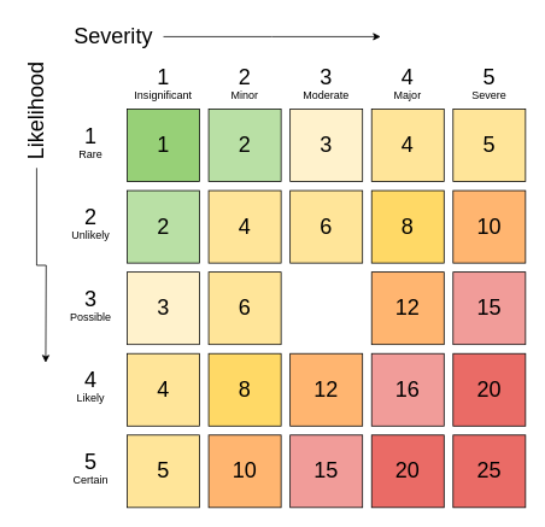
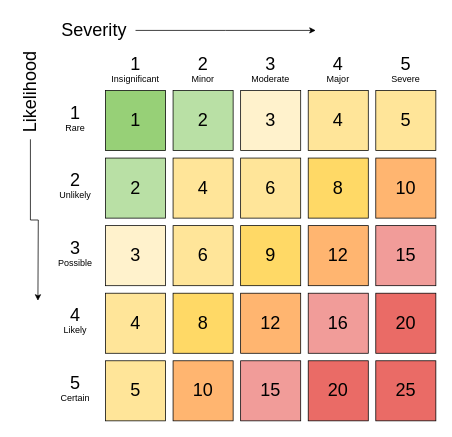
  <mxCell id="0" />
  <mxCell id="1" parent="0" />
  <mxCell id="2" value="1" style="whiteSpace=wrap;html=1;aspect=fixed;fontSize=24;fillColor=#97D077;" vertex="1" parent="1"><mxGeometry x="140" y="120" width="80" height="80" as="geometry" /></mxCell>
  <mxCell id="3" value="2" style="whiteSpace=wrap;html=1;aspect=fixed;fontSize=24;fillColor=#B9E0A5;" vertex="1" parent="1"><mxGeometry x="230" y="120" width="80" height="80" as="geometry" /></mxCell>
  <mxCell id="4" value="3" style="whiteSpace=wrap;html=1;aspect=fixed;fontSize=24;fillColor=#FFF2CC;" vertex="1" parent="1"><mxGeometry x="320" y="120" width="80" height="80" as="geometry" /></mxCell>
  <mxCell id="5" value="4" style="whiteSpace=wrap;html=1;aspect=fixed;fontSize=24;fillColor=#FFE599;" vertex="1" parent="1"><mxGeometry x="410" y="120" width="80" height="80" as="geometry" /></mxCell>
  <mxCell id="6" value="5" style="whiteSpace=wrap;html=1;aspect=fixed;fontSize=24;fillColor=#FFE599;" vertex="1" parent="1"><mxGeometry x="500" y="120" width="80" height="80" as="geometry" /></mxCell>
  <mxCell id="7" value="2" style="whiteSpace=wrap;html=1;aspect=fixed;fontSize=24;fillColor=#B9E0A5;" vertex="1" parent="1"><mxGeometry x="140" y="210" width="80" height="80" as="geometry" /></mxCell>
  <mxCell id="8" value="4" style="whiteSpace=wrap;html=1;aspect=fixed;fontSize=24;fillColor=#FFE599;" vertex="1" parent="1"><mxGeometry x="230" y="210" width="80" height="80" as="geometry" /></mxCell>
  <mxCell id="9" value="6" style="whiteSpace=wrap;html=1;aspect=fixed;fontSize=24;fillColor=#FFE599;" vertex="1" parent="1"><mxGeometry x="320" y="210" width="80" height="80" as="geometry" /></mxCell>
  <mxCell id="10" value="8" style="whiteSpace=wrap;html=1;aspect=fixed;fontSize=24;fillColor=#FFD966;" vertex="1" parent="1"><mxGeometry x="410" y="210" width="80" height="80" as="geometry" /></mxCell>
  <mxCell id="11" value="10" style="whiteSpace=wrap;html=1;aspect=fixed;fontSize=24;fillColor=#FFB570;" vertex="1" parent="1"><mxGeometry x="500" y="210" width="80" height="80" as="geometry" /></mxCell>
  <mxCell id="12" value="3" style="whiteSpace=wrap;html=1;aspect=fixed;fontSize=24;fillColor=#FFF2CC;" vertex="1" parent="1"><mxGeometry x="140" y="300" width="80" height="80" as="geometry" /></mxCell>
  <mxCell id="13" value="6" style="whiteSpace=wrap;html=1;aspect=fixed;fontSize=24;fillColor=#FFE599;" vertex="1" parent="1"><mxGeometry x="230" y="300" width="80" height="80" as="geometry" /></mxCell>
+ <mxCell id="14" value="9" style="whiteSpace=wrap;html=1;aspect=fixed;fontSize=24;fillColor=#FFD966;" vertex="1" parent="1"><mxGeometry x="320" y="300" width="80" height="80" as="geometry" /></mxCell>
  <mxCell id="15" value="12" style="whiteSpace=wrap;html=1;aspect=fixed;fontSize=24;fillColor=#FFB570;" vertex="1" parent="1"><mxGeometry x="410" y="300" width="80" height="80" as="geometry" /></mxCell>
  <mxCell id="16" value="15" style="whiteSpace=wrap;html=1;aspect=fixed;fontSize=24;fillColor=#F19C99;" vertex="1" parent="1"><mxGeometry x="500" y="300" width="80" height="80" as="geometry" /></mxCell>
  <mxCell id="17" value="4" style="whiteSpace=wrap;html=1;aspect=fixed;fontSize=24;fillColor=#FFE599;" vertex="1" parent="1"><mxGeometry x="140" y="390" width="80" height="80" as="geometry" /></mxCell>
  <mxCell id="18" value="8" style="whiteSpace=wrap;html=1;aspect=fixed;fontSize=24;fillColor=#FFD966;" vertex="1" parent="1"><mxGeometry x="230" y="390" width="80" height="80" as="geometry" /></mxCell>
  <mxCell id="19" value="12" style="whiteSpace=wrap;html=1;aspect=fixed;fontSize=24;fillColor=#FFB570;" vertex="1" parent="1"><mxGeometry x="320" y="390" width="80" height="80" as="geometry" /></mxCell>
  <mxCell id="20" value="16" style="whiteSpace=wrap;html=1;aspect=fixed;fontSize=24;fillColor=#F19C99;" vertex="1" parent="1"><mxGeometry x="410" y="390" width="80" height="80" as="geometry" /></mxCell>
  <mxCell id="21" value="20" style="whiteSpace=wrap;html=1;aspect=fixed;fontSize=24;fillColor=#EA6B66;" vertex="1" parent="1"><mxGeometry x="500" y="390" width="80" height="80" as="geometry" /></mxCell>
  <mxCell id="22" value="5" style="whiteSpace=wrap;html=1;aspect=fixed;fontSize=24;fillColor=#FFE599;" vertex="1" parent="1"><mxGeometry x="140" y="480" width="80" height="80" as="geometry" /></mxCell>
  <mxCell id="23" value="10" style="whiteSpace=wrap;html=1;aspect=fixed;fontSize=24;fillColor=#FFB570;" vertex="1" parent="1"><mxGeometry x="230" y="480" width="80" height="80" as="geometry" /></mxCell>
  <mxCell id="24" value="15" style="whiteSpace=wrap;html=1;aspect=fixed;fontSize=24;fillColor=#F19C99;" vertex="1" parent="1"><mxGeometry x="320" y="480" width="80" height="80" as="geometry" /></mxCell>
  <mxCell id="25" value="20" style="whiteSpace=wrap;html=1;aspect=fixed;fontSize=24;fillColor=#EA6B66;" vertex="1" parent="1"><mxGeometry x="410" y="480" width="80" height="80" as="geometry" /></mxCell>
  <mxCell id="26" value="25" style="whiteSpace=wrap;html=1;aspect=fixed;fontSize=24;fillColor=#ea6b66;" vertex="1" parent="1"><mxGeometry x="500" y="480" width="80" height="80" as="geometry" /></mxCell>
  <mxCell id="27" style="edgeStyle=orthogonalEdgeStyle;rounded=0;orthogonalLoop=1;jettySize=auto;html=1;" edge="1" parent="1" source="28"><mxGeometry relative="1" as="geometry"><mxPoint x="420" y="40" as="targetPoint" /></mxGeometry></mxCell>
  <mxCell id="28" value="&lt;font style=&quot;font-size: 24px;&quot;&gt;Severity&lt;/font&gt;" style="text;html=1;align=center;verticalAlign=middle;whiteSpace=wrap;rounded=0;" vertex="1" parent="1"><mxGeometry x="70" y="20" width="110" height="40" as="geometry" /></mxCell>
  <mxCell id="29" style="edgeStyle=orthogonalEdgeStyle;rounded=0;orthogonalLoop=1;jettySize=auto;html=1;" edge="1" parent="1" source="30"><mxGeometry relative="1" as="geometry"><mxPoint x="50" y="400" as="targetPoint" /></mxGeometry></mxCell>
  <mxCell id="30" value="&lt;font style=&quot;font-size: 24px;&quot;&gt;Likelihood&lt;/font&gt;" style="text;html=1;align=center;verticalAlign=middle;whiteSpace=wrap;rounded=0;horizontal=0;" vertex="1" parent="1"><mxGeometry x="20" y="60" width="40" height="125" as="geometry" /></mxCell>
  <mxCell id="31" value="1" style="text;html=1;align=center;verticalAlign=middle;whiteSpace=wrap;rounded=0;fontSize=24;" vertex="1" parent="1"><mxGeometry x="150" y="70" width="60" height="30" as="geometry" /></mxCell>
  <mxCell id="32" value="2" style="text;html=1;align=center;verticalAlign=middle;whiteSpace=wrap;rounded=0;fontSize=24;" vertex="1" parent="1"><mxGeometry x="240" y="70" width="60" height="30" as="geometry" /></mxCell>
  <mxCell id="33" value="Insignificant" style="text;html=1;align=center;verticalAlign=middle;whiteSpace=wrap;rounded=0;" vertex="1" parent="1"><mxGeometry x="150" y="90" width="60" height="30" as="geometry" /></mxCell>
  <mxCell id="34" value="Minor" style="text;html=1;align=center;verticalAlign=middle;whiteSpace=wrap;rounded=0;" vertex="1" parent="1"><mxGeometry x="240" y="90" width="60" height="30" as="geometry" /></mxCell>
  <mxCell id="35" value="3" style="text;html=1;align=center;verticalAlign=middle;whiteSpace=wrap;rounded=0;fontSize=24;" vertex="1" parent="1"><mxGeometry x="330" y="70" width="60" height="30" as="geometry" /></mxCell>
  <mxCell id="36" value="Moderate" style="text;html=1;align=center;verticalAlign=middle;whiteSpace=wrap;rounded=0;" vertex="1" parent="1"><mxGeometry x="330" y="90" width="60" height="30" as="geometry" /></mxCell>
  <mxCell id="37" value="4" style="text;html=1;align=center;verticalAlign=middle;whiteSpace=wrap;rounded=0;fontSize=24;" vertex="1" parent="1"><mxGeometry x="420" y="70" width="60" height="30" as="geometry" /></mxCell>
  <mxCell id="38" value="Major" style="text;html=1;align=center;verticalAlign=middle;whiteSpace=wrap;rounded=0;" vertex="1" parent="1"><mxGeometry x="420" y="90" width="60" height="30" as="geometry" /></mxCell>
  <mxCell id="39" value="5" style="text;html=1;align=center;verticalAlign=middle;whiteSpace=wrap;rounded=0;fontSize=24;" vertex="1" parent="1"><mxGeometry x="510" y="70" width="60" height="30" as="geometry" /></mxCell>
  <mxCell id="40" value="Severe" style="text;html=1;align=center;verticalAlign=middle;whiteSpace=wrap;rounded=0;" vertex="1" parent="1"><mxGeometry x="510" y="90" width="60" height="30" as="geometry" /></mxCell>
  <mxCell id="41" value="1" style="text;html=1;align=center;verticalAlign=middle;whiteSpace=wrap;rounded=0;fontSize=24;" vertex="1" parent="1"><mxGeometry x="70" y="135" width="60" height="30" as="geometry" /></mxCell>
  <mxCell id="42" value="Rare" style="text;html=1;align=center;verticalAlign=middle;whiteSpace=wrap;rounded=0;" vertex="1" parent="1"><mxGeometry x="70" y="155" width="60" height="30" as="geometry" /></mxCell>
  <mxCell id="43" value="2" style="text;html=1;align=center;verticalAlign=middle;whiteSpace=wrap;rounded=0;fontSize=24;" vertex="1" parent="1"><mxGeometry x="70" y="225" width="60" height="30" as="geometry" /></mxCell>
  <mxCell id="44" value="Unlikely" style="text;html=1;align=center;verticalAlign=middle;whiteSpace=wrap;rounded=0;" vertex="1" parent="1"><mxGeometry x="70" y="245" width="60" height="30" as="geometry" /></mxCell>
  <mxCell id="45" value="3" style="text;html=1;align=center;verticalAlign=middle;whiteSpace=wrap;rounded=0;fontSize=24;" vertex="1" parent="1"><mxGeometry x="70" y="315" width="60" height="30" as="geometry" /></mxCell>
  <mxCell id="46" value="Possible" style="text;html=1;align=center;verticalAlign=middle;whiteSpace=wrap;rounded=0;" vertex="1" parent="1"><mxGeometry x="70" y="335" width="60" height="30" as="geometry" /></mxCell>
  <mxCell id="47" value="4" style="text;html=1;align=center;verticalAlign=middle;whiteSpace=wrap;rounded=0;fontSize=24;" vertex="1" parent="1"><mxGeometry x="70" y="405" width="60" height="30" as="geometry" /></mxCell>
  <mxCell id="48" value="Likely" style="text;html=1;align=center;verticalAlign=middle;whiteSpace=wrap;rounded=0;" vertex="1" parent="1"><mxGeometry x="70" y="425" width="60" height="30" as="geometry" /></mxCell>
  <mxCell id="49" value="5" style="text;html=1;align=center;verticalAlign=middle;whiteSpace=wrap;rounded=0;fontSize=24;" vertex="1" parent="1"><mxGeometry x="70" y="495" width="60" height="30" as="geometry" /></mxCell>
  <mxCell id="50" value="Certain" style="text;html=1;align=center;verticalAlign=middle;whiteSpace=wrap;rounded=0;" vertex="1" parent="1"><mxGeometry x="70" y="515" width="60" height="30" as="geometry" /></mxCell>
